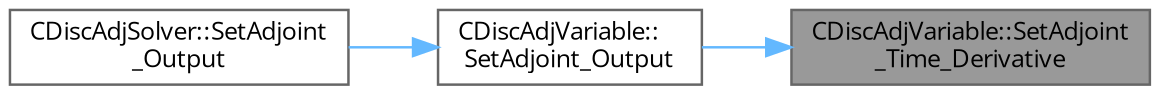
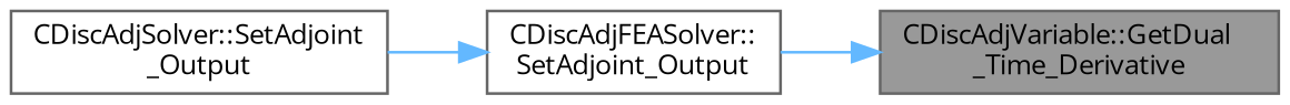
  digraph {
    fontname="Open Sans"
    rankdir=RL
    node [color=grey40 fillcolor=white fontname="Open Sans" fontsize=10 shape=box style=filled]
    edge [color=steelblue1 dir=back fontname="Open Sans" fontsize=10 labelfontname=Helvetica labelfontsize=10 style=solid]
-   n1 [color=gray40 fillcolor=grey60 fontcolor=black height=0.2 label="CDiscAdjVariable::SetAdjoint\l_Time_Derivative" width=0.4]
-   n2 [height=0.2 label="CDiscAdjVariable::\lSetAdjoint_Output" width=0.4]
+   n1 [color=gray40 fillcolor=grey60 fontcolor=black height=0.2 label="CDiscAdjVariable::GetDual\l_Time_Derivative" width=0.4]
+   n2 [height=0.2 label="CDiscAdjFEASolver::\lSetAdjoint_Output" width=0.4]
    n3 [height=0.2 label="CDiscAdjSolver::SetAdjoint\l_Output" width=0.4]
    n1 -> n2
    n2 -> n3
  }
